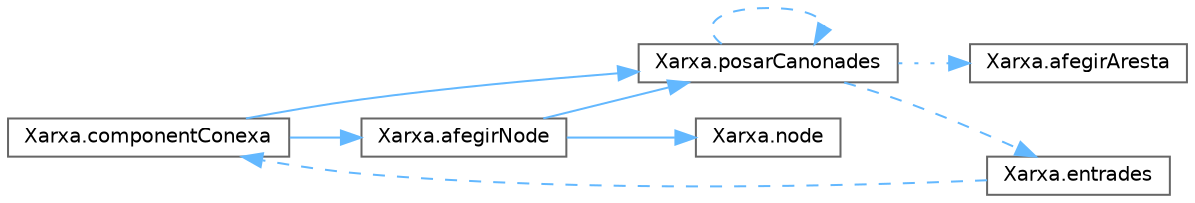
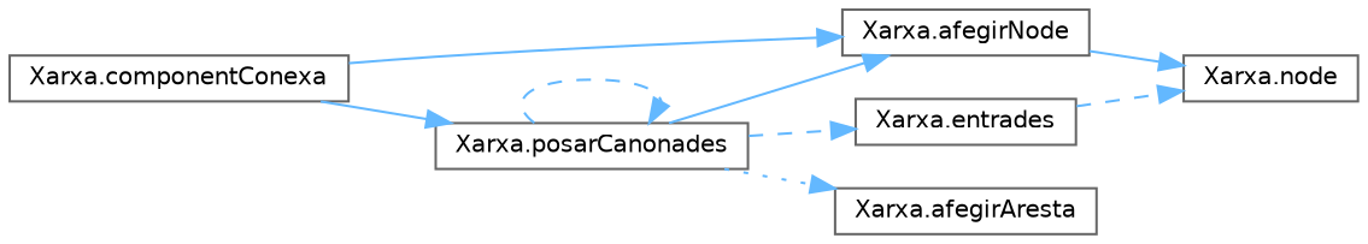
  digraph {
    rankdir=LR
    node [color=grey40 fillcolor=white fontname=Helvetica fontsize=10 shape=box style=filled]
    edge [color=steelblue1 fontname=Helvetica fontsize=10 labelfontname=Helvetica labelfontsize=10 style=solid]
    n1 [height=0.2 label="Xarxa.componentConexa" width=0.4]
    n2 [height=0.2 label="Xarxa.afegirNode" width=0.4]
    n3 [height=0.2 label="Xarxa.posarCanonades" width=0.4]
    n4 [height=0.2 label="Xarxa.node" width=0.4]
    n5 [height=0.2 label="Xarxa.entrades" width=0.4]
    n6 [height=0.2 label="Xarxa.afegirAresta" width=0.4]
    n1 -> n2
    n1 -> n3
    n2 -> n4
-   n2 -> n3
+   n3 -> n2
    n3 -> n3 [style=dashed]
    n3 -> n5 [style=dashed]
    n3 -> n6 [style=dotted]
-   n5 -> n1 [style=dashed]
+   n5 -> n4 [style=dashed]
  }
